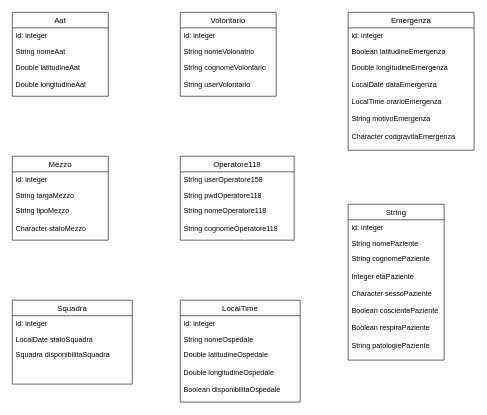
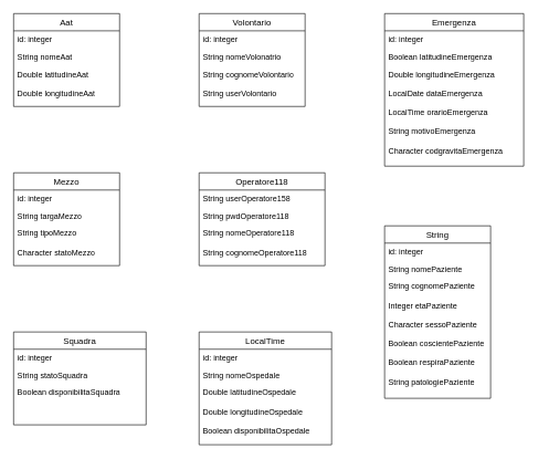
  <mxCell id="0" />
  <mxCell id="1" parent="0" />
  <mxCell id="2" value="&lt;font style=&quot;font-size: 13px;&quot;&gt;Volontario&lt;/font&gt;" style="swimlane;fontStyle=0;childLayout=stackLayout;horizontal=1;startSize=26;fillColor=none;horizontalStack=0;resizeParent=1;resizeParentMax=0;resizeLast=0;collapsible=1;marginBottom=0;whiteSpace=wrap;html=1;" vertex="1" parent="1"><mxGeometry x="300" y="20" width="160" height="140" as="geometry" /></mxCell>
  <mxCell id="3" value="id: integer" style="text;strokeColor=none;fillColor=none;align=left;verticalAlign=top;spacingLeft=4;spacingRight=4;overflow=hidden;rotatable=0;points=[[0,0.5],[1,0.5]];portConstraint=eastwest;whiteSpace=wrap;html=1;" vertex="1" parent="2"><mxGeometry y="26" width="160" height="26" as="geometry" /></mxCell>
  <mxCell id="4" value="String nomeVolonatrio" style="text;strokeColor=none;fillColor=none;align=left;verticalAlign=top;spacingLeft=4;spacingRight=4;overflow=hidden;rotatable=0;points=[[0,0.5],[1,0.5]];portConstraint=eastwest;whiteSpace=wrap;html=1;" vertex="1" parent="2"><mxGeometry y="52" width="160" height="26" as="geometry" /></mxCell>
  <mxCell id="5" value="&lt;div&gt;String cognomeVolontario&lt;/div&gt;&lt;div&gt;&lt;br&gt;&lt;/div&gt;&lt;div&gt;String userVolontario&lt;/div&gt;&lt;div&gt;&lt;br&gt;&lt;/div&gt;&lt;div&gt;String pwdVolontario&lt;br&gt;&lt;/div&gt;" style="text;strokeColor=none;fillColor=none;align=left;verticalAlign=top;spacingLeft=4;spacingRight=4;overflow=hidden;rotatable=0;points=[[0,0.5],[1,0.5]];portConstraint=eastwest;whiteSpace=wrap;html=1;" vertex="1" parent="2"><mxGeometry y="78" width="160" height="62" as="geometry" /></mxCell>
  <mxCell id="6" value="&lt;font style=&quot;font-size: 13px;&quot;&gt;Operatore118&lt;/font&gt;" style="swimlane;fontStyle=0;childLayout=stackLayout;horizontal=1;startSize=26;fillColor=none;horizontalStack=0;resizeParent=1;resizeParentMax=0;resizeLast=0;collapsible=1;marginBottom=0;whiteSpace=wrap;html=1;" vertex="1" parent="1"><mxGeometry x="300" y="260" width="190" height="140" as="geometry" /></mxCell>
  <mxCell id="7" value="String userOperatore158" style="text;strokeColor=none;fillColor=none;align=left;verticalAlign=top;spacingLeft=4;spacingRight=4;overflow=hidden;rotatable=0;points=[[0,0.5],[1,0.5]];portConstraint=eastwest;whiteSpace=wrap;html=1;" vertex="1" parent="6"><mxGeometry y="26" width="190" height="26" as="geometry" /></mxCell>
  <mxCell id="8" value="String pwdOperatore118" style="text;strokeColor=none;fillColor=none;align=left;verticalAlign=top;spacingLeft=4;spacingRight=4;overflow=hidden;rotatable=0;points=[[0,0.5],[1,0.5]];portConstraint=eastwest;whiteSpace=wrap;html=1;" vertex="1" parent="6"><mxGeometry y="52" width="190" height="26" as="geometry" /></mxCell>
  <mxCell id="9" value="&lt;div&gt;String nomeOperatore118&lt;/div&gt;&lt;div&gt;&lt;br&gt;&lt;/div&gt;&lt;div&gt;String cognomeOperatore118&lt;br&gt;&lt;/div&gt;" style="text;strokeColor=none;fillColor=none;align=left;verticalAlign=top;spacingLeft=4;spacingRight=4;overflow=hidden;rotatable=0;points=[[0,0.5],[1,0.5]];portConstraint=eastwest;whiteSpace=wrap;html=1;" vertex="1" parent="6"><mxGeometry y="78" width="190" height="62" as="geometry" /></mxCell>
  <mxCell id="10" value="&lt;font style=&quot;font-size: 13px;&quot;&gt;LocalTime&lt;/font&gt;" style="swimlane;fontStyle=0;childLayout=stackLayout;horizontal=1;startSize=26;fillColor=none;horizontalStack=0;resizeParent=1;resizeParentMax=0;resizeLast=0;collapsible=1;marginBottom=0;whiteSpace=wrap;html=1;" vertex="1" parent="1"><mxGeometry x="300" y="500" width="200" height="170" as="geometry" /></mxCell>
  <mxCell id="11" value="id: integer" style="text;strokeColor=none;fillColor=none;align=left;verticalAlign=top;spacingLeft=4;spacingRight=4;overflow=hidden;rotatable=0;points=[[0,0.5],[1,0.5]];portConstraint=eastwest;whiteSpace=wrap;html=1;" vertex="1" parent="10"><mxGeometry y="26" width="200" height="26" as="geometry" /></mxCell>
  <mxCell id="12" value="String nomeOspedale" style="text;strokeColor=none;fillColor=none;align=left;verticalAlign=top;spacingLeft=4;spacingRight=4;overflow=hidden;rotatable=0;points=[[0,0.5],[1,0.5]];portConstraint=eastwest;whiteSpace=wrap;html=1;" vertex="1" parent="10"><mxGeometry y="52" width="200" height="26" as="geometry" /></mxCell>
  <mxCell id="13" value="&lt;div&gt;Double latitudineOspedale&lt;/div&gt;&lt;div&gt;&lt;br&gt;&lt;div&gt;Double longitudineOspedale&lt;/div&gt;&lt;div&gt;&lt;br&gt;Boolean disponibilitaOspedale&lt;br&gt;&lt;/div&gt;&lt;/div&gt;" style="text;strokeColor=none;fillColor=none;align=left;verticalAlign=top;spacingLeft=4;spacingRight=4;overflow=hidden;rotatable=0;points=[[0,0.5],[1,0.5]];portConstraint=eastwest;whiteSpace=wrap;html=1;" vertex="1" parent="10"><mxGeometry y="78" width="200" height="92" as="geometry" /></mxCell>
  <mxCell id="14" value="&lt;font style=&quot;font-size: 13px;&quot;&gt;String&lt;/font&gt;" style="swimlane;fontStyle=0;childLayout=stackLayout;horizontal=1;startSize=26;fillColor=none;horizontalStack=0;resizeParent=1;resizeParentMax=0;resizeLast=0;collapsible=1;marginBottom=0;whiteSpace=wrap;html=1;" vertex="1" parent="1"><mxGeometry x="580" y="340" width="160" height="260" as="geometry" /></mxCell>
  <mxCell id="15" value="id: integer" style="text;strokeColor=none;fillColor=none;align=left;verticalAlign=top;spacingLeft=4;spacingRight=4;overflow=hidden;rotatable=0;points=[[0,0.5],[1,0.5]];portConstraint=eastwest;whiteSpace=wrap;html=1;" vertex="1" parent="14"><mxGeometry y="26" width="160" height="26" as="geometry" /></mxCell>
  <mxCell id="16" value="String nomePaziente" style="text;strokeColor=none;fillColor=none;align=left;verticalAlign=top;spacingLeft=4;spacingRight=4;overflow=hidden;rotatable=0;points=[[0,0.5],[1,0.5]];portConstraint=eastwest;whiteSpace=wrap;html=1;" vertex="1" parent="14"><mxGeometry y="52" width="160" height="26" as="geometry" /></mxCell>
  <mxCell id="17" value="&lt;div&gt;String cognomePaziente&lt;/div&gt;&lt;div&gt;&lt;br&gt;&lt;/div&gt;&lt;div&gt;Integer etaPaziente&lt;/div&gt;&lt;div&gt;&lt;br&gt;&lt;/div&gt;&lt;div&gt;Character sessoPaziente&lt;/div&gt;&lt;div&gt;&lt;br&gt;&lt;/div&gt;&lt;div&gt;Boolean coscientePaziente&lt;/div&gt;&lt;div&gt;&lt;br&gt;&lt;/div&gt;&lt;div&gt;Boolean respiraPaziente&lt;/div&gt;&lt;div&gt;&lt;br&gt;&lt;/div&gt;&lt;div&gt;String patologiePaziente&lt;br&gt;&lt;/div&gt;" style="text;strokeColor=none;fillColor=none;align=left;verticalAlign=top;spacingLeft=4;spacingRight=4;overflow=hidden;rotatable=0;points=[[0,0.5],[1,0.5]];portConstraint=eastwest;whiteSpace=wrap;html=1;" vertex="1" parent="14"><mxGeometry y="78" width="160" height="182" as="geometry" /></mxCell>
  <mxCell id="18" value="&lt;font style=&quot;font-size: 13px;&quot;&gt;Emergenza&lt;/font&gt;" style="swimlane;fontStyle=0;childLayout=stackLayout;horizontal=1;startSize=26;fillColor=none;horizontalStack=0;resizeParent=1;resizeParentMax=0;resizeLast=0;collapsible=1;marginBottom=0;whiteSpace=wrap;html=1;" vertex="1" parent="1"><mxGeometry x="580" y="20" width="210" height="230" as="geometry" /></mxCell>
  <mxCell id="19" value="id: integer" style="text;strokeColor=none;fillColor=none;align=left;verticalAlign=top;spacingLeft=4;spacingRight=4;overflow=hidden;rotatable=0;points=[[0,0.5],[1,0.5]];portConstraint=eastwest;whiteSpace=wrap;html=1;" vertex="1" parent="18"><mxGeometry y="26" width="210" height="26" as="geometry" /></mxCell>
  <mxCell id="20" value="Boolean latitudineEmergenza" style="text;strokeColor=none;fillColor=none;align=left;verticalAlign=top;spacingLeft=4;spacingRight=4;overflow=hidden;rotatable=0;points=[[0,0.5],[1,0.5]];portConstraint=eastwest;whiteSpace=wrap;html=1;" vertex="1" parent="18"><mxGeometry y="52" width="210" height="26" as="geometry" /></mxCell>
  <mxCell id="21" value="&lt;div&gt;Double longitudineEmergenza&lt;/div&gt;&lt;div&gt;&lt;br&gt;&lt;/div&gt;&lt;div&gt;LocalDate dataEmergenza&lt;/div&gt;&lt;div&gt;&lt;br&gt;&lt;/div&gt;&lt;div&gt;LocalTime orarioEmergenza&lt;/div&gt;&lt;div&gt;&lt;br&gt;&lt;/div&gt;&lt;div&gt;String motivoEmergenza&lt;/div&gt;&lt;div&gt;&lt;br&gt;&lt;/div&gt;&lt;div&gt;Character codgravitaEmergenza&lt;br&gt;&lt;/div&gt;" style="text;strokeColor=none;fillColor=none;align=left;verticalAlign=top;spacingLeft=4;spacingRight=4;overflow=hidden;rotatable=0;points=[[0,0.5],[1,0.5]];portConstraint=eastwest;whiteSpace=wrap;html=1;" vertex="1" parent="18"><mxGeometry y="78" width="210" height="152" as="geometry" /></mxCell>
  <mxCell id="22" value="&lt;font style=&quot;font-size: 13px;&quot;&gt;Squadra&lt;/font&gt;" style="swimlane;fontStyle=0;childLayout=stackLayout;horizontal=1;startSize=26;fillColor=none;horizontalStack=0;resizeParent=1;resizeParentMax=0;resizeLast=0;collapsible=1;marginBottom=0;whiteSpace=wrap;html=1;" vertex="1" parent="1"><mxGeometry x="20" y="500" width="200" height="140" as="geometry" /></mxCell>
  <mxCell id="23" value="id: integer" style="text;strokeColor=none;fillColor=none;align=left;verticalAlign=top;spacingLeft=4;spacingRight=4;overflow=hidden;rotatable=0;points=[[0,0.5],[1,0.5]];portConstraint=eastwest;whiteSpace=wrap;html=1;" vertex="1" parent="22"><mxGeometry y="26" width="200" height="26" as="geometry" /></mxCell>
- <mxCell id="24" value="LocalDate statoSquadra" style="text;strokeColor=none;fillColor=none;align=left;verticalAlign=top;spacingLeft=4;spacingRight=4;overflow=hidden;rotatable=0;points=[[0,0.5],[1,0.5]];portConstraint=eastwest;whiteSpace=wrap;html=1;" vertex="1" parent="22"><mxGeometry y="52" width="200" height="26" as="geometry" /></mxCell>
- <mxCell id="25" value="Squadra disponibilitaSquadra&lt;br&gt;&lt;div&gt;&lt;div&gt;&lt;br&gt;&lt;br&gt;&lt;/div&gt;&lt;/div&gt;" style="text;strokeColor=none;fillColor=none;align=left;verticalAlign=top;spacingLeft=4;spacingRight=4;overflow=hidden;rotatable=0;points=[[0,0.5],[1,0.5]];portConstraint=eastwest;whiteSpace=wrap;html=1;" vertex="1" parent="22"><mxGeometry y="78" width="200" height="62" as="geometry" /></mxCell>
+ <mxCell id="24" value="String statoSquadra" style="text;strokeColor=none;fillColor=none;align=left;verticalAlign=top;spacingLeft=4;spacingRight=4;overflow=hidden;rotatable=0;points=[[0,0.5],[1,0.5]];portConstraint=eastwest;whiteSpace=wrap;html=1;" vertex="1" parent="22"><mxGeometry y="52" width="200" height="26" as="geometry" /></mxCell>
+ <mxCell id="25" value="Boolean disponibilitaSquadra&lt;br&gt;&lt;div&gt;&lt;div&gt;&lt;br&gt;&lt;br&gt;&lt;/div&gt;&lt;/div&gt;" style="text;strokeColor=none;fillColor=none;align=left;verticalAlign=top;spacingLeft=4;spacingRight=4;overflow=hidden;rotatable=0;points=[[0,0.5],[1,0.5]];portConstraint=eastwest;whiteSpace=wrap;html=1;" vertex="1" parent="22"><mxGeometry y="78" width="200" height="62" as="geometry" /></mxCell>
  <mxCell id="26" value="&lt;font style=&quot;font-size: 13px;&quot;&gt;Mezzo&lt;/font&gt;" style="swimlane;fontStyle=0;childLayout=stackLayout;horizontal=1;startSize=26;fillColor=none;horizontalStack=0;resizeParent=1;resizeParentMax=0;resizeLast=0;collapsible=1;marginBottom=0;whiteSpace=wrap;html=1;" vertex="1" parent="1"><mxGeometry x="20" y="260" width="160" height="140" as="geometry" /></mxCell>
  <mxCell id="27" value="id: integer" style="text;strokeColor=none;fillColor=none;align=left;verticalAlign=top;spacingLeft=4;spacingRight=4;overflow=hidden;rotatable=0;points=[[0,0.5],[1,0.5]];portConstraint=eastwest;whiteSpace=wrap;html=1;" vertex="1" parent="26"><mxGeometry y="26" width="160" height="26" as="geometry" /></mxCell>
  <mxCell id="28" value="String targaMezzo" style="text;strokeColor=none;fillColor=none;align=left;verticalAlign=top;spacingLeft=4;spacingRight=4;overflow=hidden;rotatable=0;points=[[0,0.5],[1,0.5]];portConstraint=eastwest;whiteSpace=wrap;html=1;" vertex="1" parent="26"><mxGeometry y="52" width="160" height="26" as="geometry" /></mxCell>
  <mxCell id="29" value="&lt;div&gt;String tipoMezzo&lt;br&gt;&lt;/div&gt;&lt;div&gt;&lt;br&gt;&lt;div&gt;Character statoMezzo&lt;br&gt;&lt;/div&gt;&lt;div&gt;&lt;br&gt;&lt;br&gt;&lt;br&gt;&lt;/div&gt;&lt;/div&gt;" style="text;strokeColor=none;fillColor=none;align=left;verticalAlign=top;spacingLeft=4;spacingRight=4;overflow=hidden;rotatable=0;points=[[0,0.5],[1,0.5]];portConstraint=eastwest;whiteSpace=wrap;html=1;" vertex="1" parent="26"><mxGeometry y="78" width="160" height="62" as="geometry" /></mxCell>
  <mxCell id="30" value="&lt;font style=&quot;font-size: 13px;&quot;&gt;Aat&lt;/font&gt;" style="swimlane;fontStyle=0;childLayout=stackLayout;horizontal=1;startSize=26;fillColor=none;horizontalStack=0;resizeParent=1;resizeParentMax=0;resizeLast=0;collapsible=1;marginBottom=0;whiteSpace=wrap;html=1;" vertex="1" parent="1"><mxGeometry x="20" y="20" width="160" height="140" as="geometry" /></mxCell>
  <mxCell id="31" value="id: integer" style="text;strokeColor=none;fillColor=none;align=left;verticalAlign=top;spacingLeft=4;spacingRight=4;overflow=hidden;rotatable=0;points=[[0,0.5],[1,0.5]];portConstraint=eastwest;whiteSpace=wrap;html=1;" vertex="1" parent="30"><mxGeometry y="26" width="160" height="26" as="geometry" /></mxCell>
  <mxCell id="32" value="String nomeAat" style="text;strokeColor=none;fillColor=none;align=left;verticalAlign=top;spacingLeft=4;spacingRight=4;overflow=hidden;rotatable=0;points=[[0,0.5],[1,0.5]];portConstraint=eastwest;whiteSpace=wrap;html=1;" vertex="1" parent="30"><mxGeometry y="52" width="160" height="26" as="geometry" /></mxCell>
  <mxCell id="33" value="&lt;div&gt;Double latitudineAat&lt;/div&gt;&lt;div&gt;&lt;br&gt;&lt;div&gt;Double longitudineAat&lt;/div&gt;&lt;div&gt;&lt;br&gt;&lt;br&gt;&lt;br&gt;&lt;/div&gt;&lt;/div&gt;" style="text;strokeColor=none;fillColor=none;align=left;verticalAlign=top;spacingLeft=4;spacingRight=4;overflow=hidden;rotatable=0;points=[[0,0.5],[1,0.5]];portConstraint=eastwest;whiteSpace=wrap;html=1;" vertex="1" parent="30"><mxGeometry y="78" width="160" height="62" as="geometry" /></mxCell>
